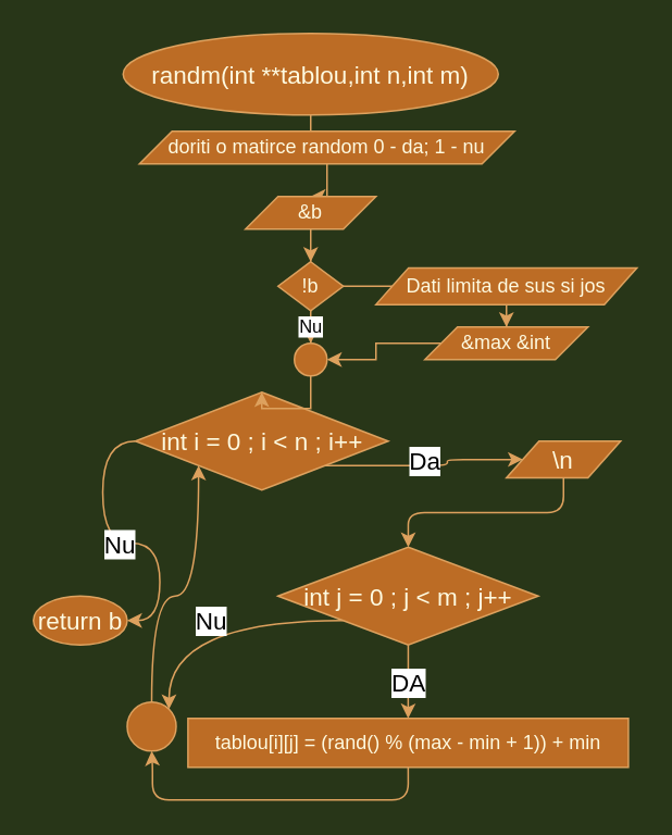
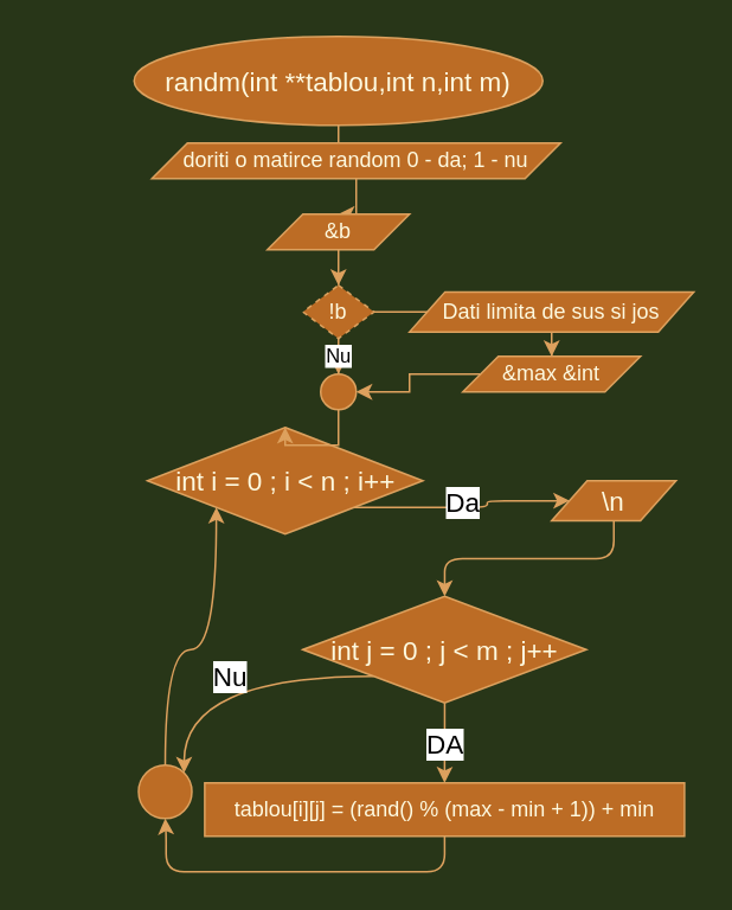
  <mxCell id="0" />
  <mxCell id="1" parent="0" />
  <mxCell id="2" style="edgeStyle=orthogonalEdgeStyle;rounded=0;orthogonalLoop=1;jettySize=auto;html=1;labelBackgroundColor=#283618;strokeColor=#DDA15E;fontColor=#FEFAE0;" parent="1" source="3" target="18" edge="1"><mxGeometry relative="1" as="geometry" /></mxCell>
  <mxCell id="3" value="randm(int **tablou,int n,int m)" style="ellipse;whiteSpace=wrap;html=1;strokeColor=#DDA15E;fillColor=#BC6C25;labelBackgroundColor=none;fontColor=#FEFAE0;fontSize=15;" parent="1" vertex="1"><mxGeometry x="75" y="20" width="230" height="50" as="geometry" /></mxCell>
- <mxCell id="4" value="&lt;font style=&quot;font-size: 15px;&quot;&gt;Nu&lt;/font&gt;" style="edgeStyle=orthogonalEdgeStyle;curved=1;orthogonalLoop=1;jettySize=auto;html=1;entryX=1;entryY=0.5;entryDx=0;entryDy=0;strokeColor=#DDA15E;fillColor=#BC6C25;fontSize=15;labelBackgroundColor=#ffffff;" parent="1" source="7" target="14" edge="1"><mxGeometry relative="1" as="geometry"><mxPoint x="100" y="430" as="targetPoint" /></mxGeometry></mxCell>
  <mxCell id="5" style="edgeStyle=orthogonalEdgeStyle;orthogonalLoop=1;jettySize=auto;html=1;exitX=1;exitY=1;exitDx=0;exitDy=0;entryX=0;entryY=0.5;entryDx=0;entryDy=0;strokeColor=#DDA15E;fontColor=#FEFAE0;fontSize=15;rounded=1;labelBackgroundColor=#283618;" parent="1" source="7" target="16" edge="1"><mxGeometry relative="1" as="geometry" /></mxCell>
  <mxCell id="6" value="Da" style="edgeLabel;html=1;align=center;verticalAlign=middle;resizable=0;points=[];fontSize=15;labelBackgroundColor=#ffffff;" parent="5" vertex="1" connectable="0"><mxGeometry x="-0.356" y="5" relative="1" as="geometry"><mxPoint x="20.42" y="1.25" as="offset" /></mxGeometry></mxCell>
  <mxCell id="7" value="int i = 0 ; i &amp;lt; n ; i++" style="rhombus;whiteSpace=wrap;html=1;strokeColor=#DDA15E;fillColor=#BC6C25;labelBackgroundColor=none;fontColor=#FEFAE0;fontSize=15;" parent="1" vertex="1"><mxGeometry x="82.5" y="240" width="155" height="60" as="geometry" /></mxCell>
  <mxCell id="8" value="&lt;font style=&quot;font-size: 15px;&quot;&gt;Nu&lt;/font&gt;" style="edgeStyle=orthogonalEdgeStyle;curved=1;orthogonalLoop=1;jettySize=auto;html=1;exitX=0;exitY=1;exitDx=0;exitDy=0;entryX=1;entryY=0;entryDx=0;entryDy=0;strokeColor=#DDA15E;fillColor=#BC6C25;fontSize=15;labelBackgroundColor=#ffffff;" parent="1" source="10" target="13" edge="1"><mxGeometry x="0.005" relative="1" as="geometry"><mxPoint as="offset" /></mxGeometry></mxCell>
  <mxCell id="9" value="DA" style="edgeStyle=orthogonalEdgeStyle;curved=1;orthogonalLoop=1;jettySize=auto;html=1;entryX=0.5;entryY=0;entryDx=0;entryDy=0;strokeColor=#DDA15E;fontSize=15;labelBackgroundColor=#ffffff;" parent="1" source="10" target="30" edge="1"><mxGeometry relative="1" as="geometry"><mxPoint x="235" y="470" as="targetPoint" /></mxGeometry></mxCell>
  <mxCell id="10" value="int j = 0 ; j &amp;lt; m ; j++" style="rhombus;whiteSpace=wrap;html=1;strokeColor=#DDA15E;fillColor=#BC6C25;labelBackgroundColor=none;fontColor=#FEFAE0;fontSize=15;" parent="1" vertex="1"><mxGeometry x="170" y="335" width="159.5" height="60" as="geometry" /></mxCell>
  <mxCell id="11" style="edgeStyle=orthogonalEdgeStyle;orthogonalLoop=1;jettySize=auto;html=1;entryX=0.5;entryY=1;entryDx=0;entryDy=0;strokeColor=#DDA15E;labelBackgroundColor=none;fontColor=#FEFAE0;fontSize=15;exitX=0.5;exitY=1;exitDx=0;exitDy=0;rounded=1;" parent="1" source="30" target="13" edge="1"><mxGeometry relative="1" as="geometry"><mxPoint x="160" y="470" as="sourcePoint" /><Array as="points"><mxPoint x="250" y="490" /><mxPoint x="93" y="490" /><mxPoint x="93" y="470" /></Array></mxGeometry></mxCell>
  <mxCell id="12" style="edgeStyle=orthogonalEdgeStyle;curved=1;orthogonalLoop=1;jettySize=auto;html=1;exitX=0.5;exitY=0;exitDx=0;exitDy=0;entryX=0;entryY=1;entryDx=0;entryDy=0;strokeColor=#DDA15E;labelBackgroundColor=none;fontColor=#FEFAE0;fontSize=15;" parent="1" source="13" target="7" edge="1"><mxGeometry relative="1" as="geometry" /></mxCell>
  <mxCell id="13" value="" style="ellipse;whiteSpace=wrap;html=1;strokeColor=#DDA15E;fillColor=#BC6C25;labelBackgroundColor=none;fontColor=#FEFAE0;fontSize=15;" parent="1" vertex="1"><mxGeometry x="77.5" y="430" width="30" height="30" as="geometry" /></mxCell>
- <mxCell id="14" value="return b" style="ellipse;whiteSpace=wrap;html=1;strokeColor=#DDA15E;fillColor=#BC6C25;labelBackgroundColor=none;fontColor=#FEFAE0;fontSize=15;" parent="1" vertex="1"><mxGeometry x="20" y="365" width="57.5" height="30" as="geometry" /></mxCell>
  <mxCell id="15" style="edgeStyle=orthogonalEdgeStyle;rounded=1;orthogonalLoop=1;jettySize=auto;html=1;labelBackgroundColor=#283618;strokeColor=#DDA15E;fontColor=#FEFAE0;" parent="1" source="16" target="10" edge="1"><mxGeometry relative="1" as="geometry" /></mxCell>
  <mxCell id="16" value="\n" style="shape=parallelogram;perimeter=parallelogramPerimeter;whiteSpace=wrap;html=1;fixedSize=1;strokeColor=#DDA15E;fillColor=#BC6C25;labelBackgroundColor=none;fontColor=#FEFAE0;fontSize=15;" parent="1" vertex="1"><mxGeometry x="310" y="270" width="70" height="22.5" as="geometry" /></mxCell>
  <mxCell id="17" style="edgeStyle=orthogonalEdgeStyle;rounded=0;orthogonalLoop=1;jettySize=auto;html=1;labelBackgroundColor=#283618;strokeColor=#DDA15E;fontColor=#FEFAE0;" parent="1" source="18" target="20" edge="1"><mxGeometry relative="1" as="geometry" /></mxCell>
  <mxCell id="18" value="doriti o matirce random 0 - da; 1 - nu" style="shape=parallelogram;perimeter=parallelogramPerimeter;whiteSpace=wrap;html=1;fixedSize=1;fillColor=#BC6C25;strokeColor=#DDA15E;fontColor=#FEFAE0;" parent="1" vertex="1"><mxGeometry x="85" y="80" width="230" height="20" as="geometry" /></mxCell>
  <mxCell id="19" style="edgeStyle=orthogonalEdgeStyle;rounded=0;orthogonalLoop=1;jettySize=auto;html=1;labelBackgroundColor=#283618;strokeColor=#DDA15E;fontColor=#FEFAE0;" parent="1" source="20" target="23" edge="1"><mxGeometry relative="1" as="geometry" /></mxCell>
  <mxCell id="20" value="&amp;amp;b" style="shape=parallelogram;perimeter=parallelogramPerimeter;whiteSpace=wrap;html=1;fixedSize=1;fillColor=#BC6C25;strokeColor=#DDA15E;fontColor=#FEFAE0;" parent="1" vertex="1"><mxGeometry x="150" y="120" width="80" height="20" as="geometry" /></mxCell>
  <mxCell id="21" value="DA" style="edgeStyle=orthogonalEdgeStyle;rounded=0;orthogonalLoop=1;jettySize=auto;html=1;labelBackgroundColor=#283618;strokeColor=#DDA15E;fontColor=#FEFAE0;" parent="1" source="23" target="25" edge="1"><mxGeometry relative="1" as="geometry" /></mxCell>
  <mxCell id="22" value="Nu" style="edgeStyle=orthogonalEdgeStyle;rounded=0;orthogonalLoop=1;jettySize=auto;html=1;labelBackgroundColor=#ffffff;strokeColor=#DDA15E;" parent="1" source="23" target="29" edge="1"><mxGeometry relative="1" as="geometry" /></mxCell>
- <mxCell id="23" value="!b" style="rhombus;whiteSpace=wrap;html=1;fillColor=#BC6C25;strokeColor=#DDA15E;fontColor=#FEFAE0;" parent="1" vertex="1"><mxGeometry x="170" y="160" width="40" height="30" as="geometry" /></mxCell>
+ <mxCell id="23" value="!b" style="rhombus;whiteSpace=wrap;html=1;fillColor=#BC6C25;strokeColor=#DDA15E;fontColor=#FEFAE0;dashed=1;" parent="1" vertex="1"><mxGeometry x="170" y="160" width="40" height="30" as="geometry" /></mxCell>
  <mxCell id="24" style="edgeStyle=orthogonalEdgeStyle;rounded=0;orthogonalLoop=1;jettySize=auto;html=1;entryX=0.5;entryY=0;entryDx=0;entryDy=0;labelBackgroundColor=#283618;strokeColor=#DDA15E;fontColor=#FEFAE0;" parent="1" source="25" target="27" edge="1"><mxGeometry relative="1" as="geometry" /></mxCell>
  <mxCell id="25" value="Dati limita de sus si jos" style="shape=parallelogram;perimeter=parallelogramPerimeter;whiteSpace=wrap;html=1;fixedSize=1;fillColor=#BC6C25;strokeColor=#DDA15E;fontColor=#FEFAE0;" parent="1" vertex="1"><mxGeometry x="230" y="163.75" width="160" height="22.5" as="geometry" /></mxCell>
  <mxCell id="26" style="edgeStyle=orthogonalEdgeStyle;rounded=0;orthogonalLoop=1;jettySize=auto;html=1;entryX=1;entryY=0.5;entryDx=0;entryDy=0;labelBackgroundColor=#283618;strokeColor=#DDA15E;fontColor=#FEFAE0;" parent="1" source="27" target="29" edge="1"><mxGeometry relative="1" as="geometry" /></mxCell>
  <mxCell id="27" value="&amp;amp;max &amp;amp;int" style="shape=parallelogram;perimeter=parallelogramPerimeter;whiteSpace=wrap;html=1;fixedSize=1;fillColor=#BC6C25;strokeColor=#DDA15E;fontColor=#FEFAE0;" parent="1" vertex="1"><mxGeometry x="260" y="200" width="100" height="20" as="geometry" /></mxCell>
  <mxCell id="28" style="edgeStyle=orthogonalEdgeStyle;rounded=0;orthogonalLoop=1;jettySize=auto;html=1;labelBackgroundColor=#283618;strokeColor=#DDA15E;fontColor=#FEFAE0;" parent="1" source="29" target="7" edge="1"><mxGeometry relative="1" as="geometry" /></mxCell>
  <mxCell id="29" value="" style="ellipse;whiteSpace=wrap;html=1;aspect=fixed;fillColor=#BC6C25;strokeColor=#DDA15E;fontColor=#FEFAE0;" parent="1" vertex="1"><mxGeometry x="180" y="210" width="20" height="20" as="geometry" /></mxCell>
  <mxCell id="30" value="tablou[i][j] = (rand() % (max - min + 1)) + min" style="rounded=0;whiteSpace=wrap;html=1;fillColor=#BC6C25;strokeColor=#DDA15E;fontColor=#FEFAE0;" parent="1" vertex="1"><mxGeometry x="114.75" y="440" width="270" height="30" as="geometry" /></mxCell>
